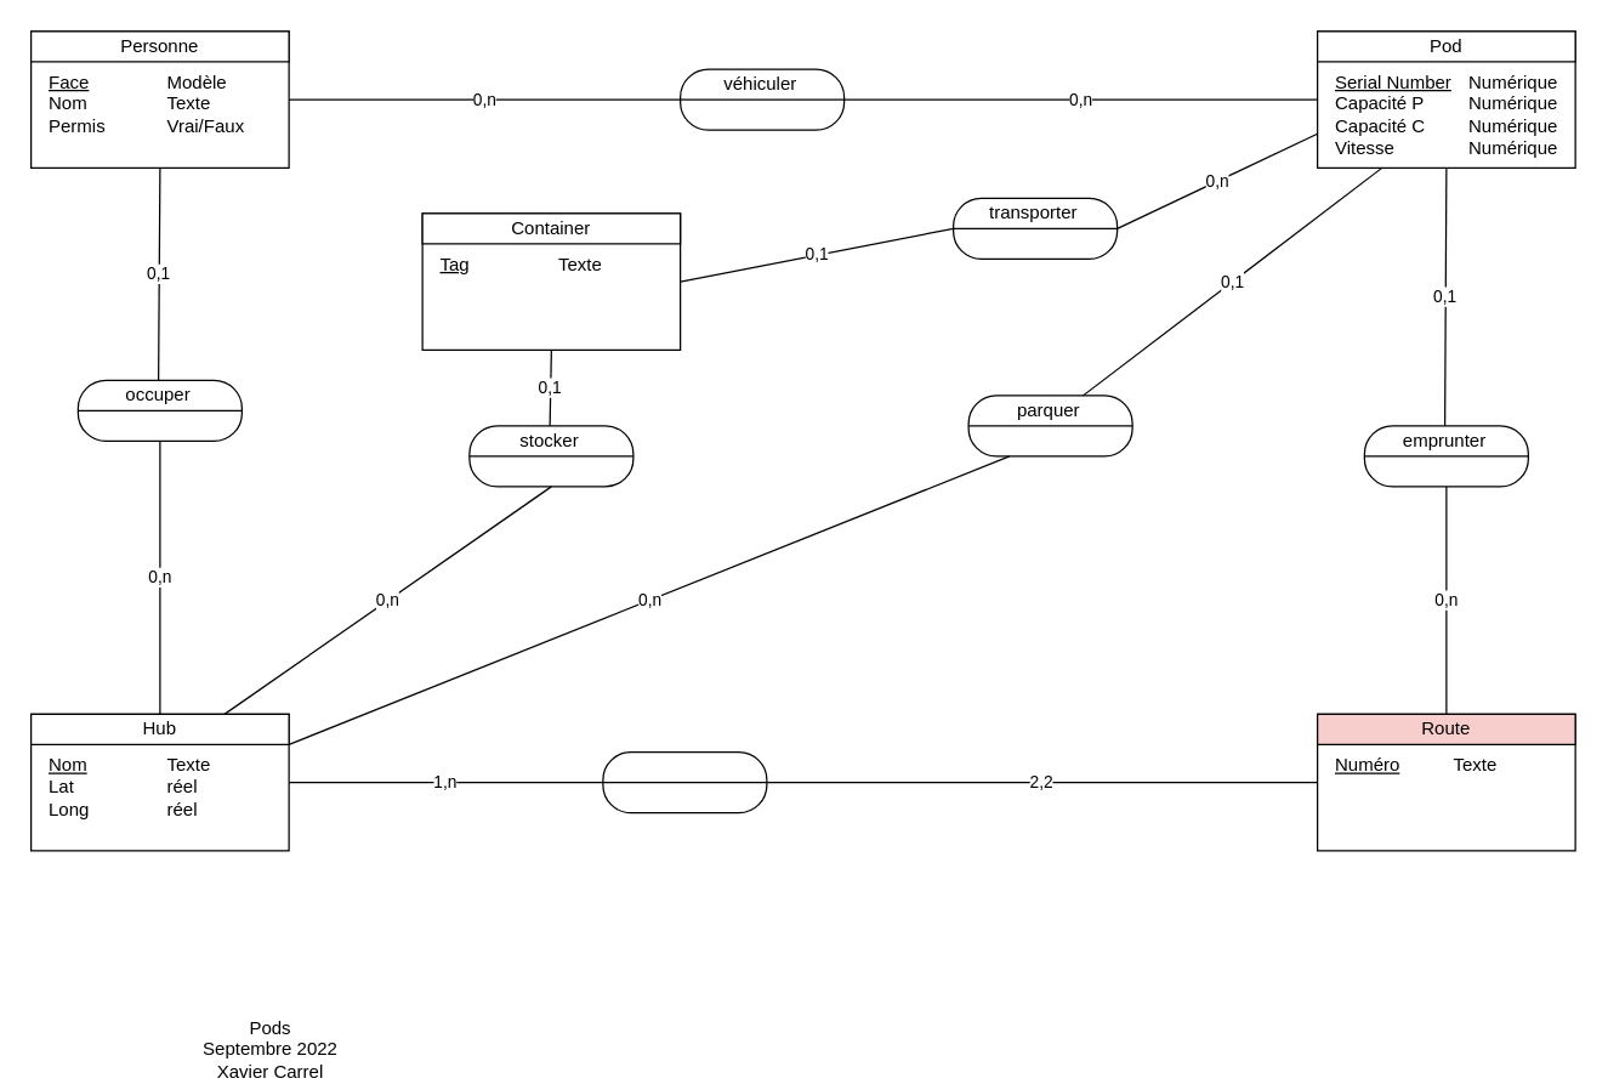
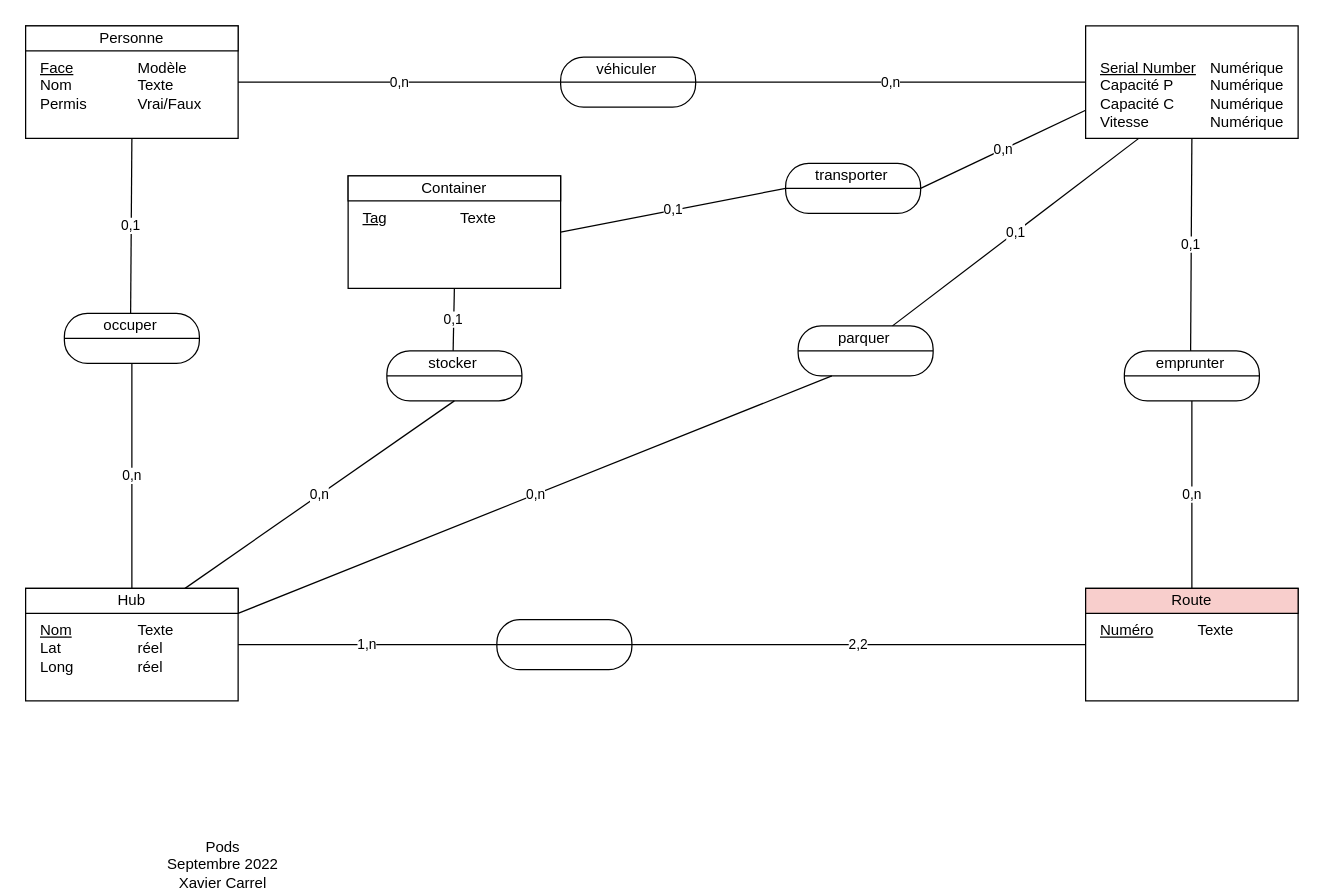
  <mxCell id="0" />
  <mxCell id="1" parent="0" />
  <mxCell id="2" value="0,n" style="edgeStyle=orthogonalEdgeStyle;rounded=0;orthogonalLoop=1;jettySize=auto;html=1;startArrow=none;startFill=0;endArrow=none;endFill=0;entryX=1;entryY=0.5;entryDx=0;entryDy=0;exitX=0;exitY=0.5;exitDx=0;exitDy=0;" parent="1" source="14" target="10" edge="1"><mxGeometry relative="1" as="geometry"><mxPoint x="628" y="85" as="sourcePoint" /><mxPoint x="438" y="110" as="targetPoint" /></mxGeometry></mxCell>
  <mxCell id="3" value="Pods&lt;br&gt;Septembre 2022&lt;br&gt;Xavier Carrel" style="text;html=1;strokeColor=none;fillColor=none;align=center;verticalAlign=middle;whiteSpace=wrap;rounded=0;" parent="1" vertex="1"><mxGeometry x="128" y="690" width="100" as="geometry" /></mxCell>
  <mxCell id="4" value="N" style="group" parent="1" vertex="1" connectable="0"><mxGeometry x="20" y="20" width="170" height="90" as="geometry" /></mxCell>
  <mxCell id="5" value="&lt;div style=&quot;box-sizing: border-box ; width: 100% ; padding: 2px&quot;&gt;&lt;br&gt;&lt;/div&gt;" style="verticalAlign=top;align=center;overflow=fill;html=1;rounded=0;shadow=0;comic=0;labelBackgroundColor=none;strokeColor=#000000;strokeWidth=1;fillColor=#ffffff;fontFamily=Verdana;fontSize=12;fontColor=#000000;" parent="4" vertex="1"><mxGeometry width="170" height="90" as="geometry" /></mxCell>
  <mxCell id="6" value="Personne" style="rounded=0;whiteSpace=wrap;html=1;" parent="4" vertex="1"><mxGeometry width="170" height="20" as="geometry" /></mxCell>
  <mxCell id="7" value="&lt;u&gt;Face&lt;br&gt;&lt;/u&gt;Nom&lt;br&gt;Permis" style="text;html=1;strokeColor=none;fillColor=none;align=left;verticalAlign=top;whiteSpace=wrap;rounded=0;" parent="4" vertex="1"><mxGeometry x="10" y="20" width="70" height="20" as="geometry" /></mxCell>
  <mxCell id="8" value="Modèle&lt;br&gt;Texte&lt;br&gt;Vrai/Faux" style="text;html=1;strokeColor=none;fillColor=none;align=left;verticalAlign=top;whiteSpace=wrap;rounded=0;" parent="4" vertex="1"><mxGeometry x="88" y="20" width="70" height="20" as="geometry" /></mxCell>
  <mxCell id="9" value="véhiculer" style="group" parent="1" vertex="1" connectable="0"><mxGeometry x="448" y="45" width="108" height="40" as="geometry" /></mxCell>
  <mxCell id="10" value="&lt;div style=&quot;box-sizing: border-box ; width: 100% ; padding: 2px&quot;&gt;&lt;br&gt;&lt;/div&gt;" style="verticalAlign=top;align=center;overflow=fill;html=1;rounded=1;shadow=0;comic=0;labelBackgroundColor=none;strokeColor=#000000;strokeWidth=1;fillColor=#ffffff;fontFamily=Verdana;fontSize=12;fontColor=#000000;arcSize=46;" parent="9" vertex="1"><mxGeometry width="108" height="40" as="geometry" /></mxCell>
  <mxCell id="11" value="" style="endArrow=none;html=1;exitX=0;exitY=0.5;exitDx=0;exitDy=0;entryX=1;entryY=0.5;entryDx=0;entryDy=0;" parent="9" source="10" target="10" edge="1"><mxGeometry width="50" height="50" relative="1" as="geometry"><mxPoint x="-280" y="150" as="sourcePoint" /><mxPoint x="128" as="targetPoint" /></mxGeometry></mxCell>
  <mxCell id="12" value="véhiculer" style="text;html=1;strokeColor=none;fillColor=none;align=center;verticalAlign=middle;whiteSpace=wrap;rounded=0;" parent="9" vertex="1"><mxGeometry x="8" width="90" height="20" as="geometry" /></mxCell>
  <mxCell id="13" value="" style="group" parent="1" vertex="1" connectable="0"><mxGeometry x="868" y="20" width="170" height="90" as="geometry" /></mxCell>
  <mxCell id="14" value="&lt;div style=&quot;box-sizing: border-box ; width: 100% ; padding: 2px&quot;&gt;&lt;br&gt;&lt;/div&gt;" style="verticalAlign=top;align=center;overflow=fill;html=1;rounded=0;shadow=0;comic=0;labelBackgroundColor=none;strokeColor=#000000;strokeWidth=1;fillColor=#ffffff;fontFamily=Verdana;fontSize=12;fontColor=#000000;" parent="13" vertex="1"><mxGeometry width="170" height="90" as="geometry" /></mxCell>
- <mxCell id="15" value="Pod" style="rounded=0;whiteSpace=wrap;html=1;" parent="13" vertex="1"><mxGeometry width="170" height="20" as="geometry" /></mxCell>
  <mxCell id="16" value="&lt;u&gt;Serial Number&lt;/u&gt;&lt;br&gt;Capacité P&lt;br&gt;Capacité C&lt;br&gt;Vitesse" style="text;html=1;strokeColor=none;fillColor=none;align=left;verticalAlign=top;whiteSpace=wrap;rounded=0;" parent="13" vertex="1"><mxGeometry x="10" y="20" width="80" height="20" as="geometry" /></mxCell>
  <mxCell id="17" value="Numérique&lt;br&gt;Numérique&lt;br&gt;Numérique&lt;br&gt;Numérique" style="text;html=1;strokeColor=none;fillColor=none;align=left;verticalAlign=top;whiteSpace=wrap;rounded=0;" parent="13" vertex="1"><mxGeometry x="98" y="20" width="70" height="20" as="geometry" /></mxCell>
  <mxCell id="18" value="" style="group" parent="1" vertex="1" connectable="0"><mxGeometry x="20" y="470" width="170" height="90" as="geometry" /></mxCell>
  <mxCell id="19" value="&lt;div style=&quot;box-sizing: border-box ; width: 100% ; padding: 2px&quot;&gt;&lt;br&gt;&lt;/div&gt;" style="verticalAlign=top;align=center;overflow=fill;html=1;rounded=0;shadow=0;comic=0;labelBackgroundColor=none;strokeColor=#000000;strokeWidth=1;fillColor=#ffffff;fontFamily=Verdana;fontSize=12;fontColor=#000000;" parent="18" vertex="1"><mxGeometry width="170" height="90" as="geometry" /></mxCell>
  <mxCell id="20" value="Hub" style="rounded=0;whiteSpace=wrap;html=1;" parent="18" vertex="1"><mxGeometry width="170" height="20" as="geometry" /></mxCell>
  <mxCell id="21" value="&lt;u&gt;Nom&lt;/u&gt;&lt;br&gt;Lat&lt;br&gt;Long" style="text;html=1;strokeColor=none;fillColor=none;align=left;verticalAlign=top;whiteSpace=wrap;rounded=0;" parent="18" vertex="1"><mxGeometry x="10" y="20" width="70" height="20" as="geometry" /></mxCell>
  <mxCell id="22" value="Texte&lt;br&gt;réel&lt;br&gt;réel" style="text;html=1;strokeColor=none;fillColor=none;align=left;verticalAlign=top;whiteSpace=wrap;rounded=0;" parent="18" vertex="1"><mxGeometry x="88" y="20" width="70" height="20" as="geometry" /></mxCell>
  <mxCell id="23" value="" style="group" parent="1" vertex="1" connectable="0"><mxGeometry x="868" y="470" width="170" height="90" as="geometry" /></mxCell>
  <mxCell id="24" value="&lt;div style=&quot;box-sizing: border-box ; width: 100% ; padding: 2px&quot;&gt;&lt;br&gt;&lt;/div&gt;" style="verticalAlign=top;align=center;overflow=fill;html=1;rounded=0;shadow=0;comic=0;labelBackgroundColor=none;strokeColor=#000000;strokeWidth=1;fillColor=#ffffff;fontFamily=Verdana;fontSize=12;fontColor=#000000;" parent="23" vertex="1"><mxGeometry width="170" height="90" as="geometry" /></mxCell>
  <mxCell id="25" value="Route" style="rounded=0;whiteSpace=wrap;html=1;fillColor=#f8cecc;" parent="23" vertex="1"><mxGeometry width="170" height="20" as="geometry" /></mxCell>
  <mxCell id="26" value="&lt;u&gt;Numéro&lt;/u&gt;" style="text;html=1;strokeColor=none;fillColor=none;align=left;verticalAlign=top;whiteSpace=wrap;rounded=0;" parent="23" vertex="1"><mxGeometry x="10" y="20" width="70" height="20" as="geometry" /></mxCell>
  <mxCell id="27" value="Texte" style="text;html=1;strokeColor=none;fillColor=none;align=left;verticalAlign=top;whiteSpace=wrap;rounded=0;" parent="23" vertex="1"><mxGeometry x="88" y="20" width="70" height="20" as="geometry" /></mxCell>
  <mxCell id="28" value="" style="group" parent="1" vertex="1" connectable="0"><mxGeometry x="278" y="140" width="170" height="90" as="geometry" /></mxCell>
  <mxCell id="29" value="&lt;div style=&quot;box-sizing: border-box ; width: 100% ; padding: 2px&quot;&gt;&lt;br&gt;&lt;/div&gt;" style="verticalAlign=top;align=center;overflow=fill;html=1;rounded=0;shadow=0;comic=0;labelBackgroundColor=none;strokeColor=#000000;strokeWidth=1;fillColor=#ffffff;fontFamily=Verdana;fontSize=12;fontColor=#000000;" parent="28" vertex="1"><mxGeometry width="170" height="90" as="geometry" /></mxCell>
  <mxCell id="30" value="Container" style="rounded=0;whiteSpace=wrap;html=1;" parent="28" vertex="1"><mxGeometry width="170" height="20" as="geometry" /></mxCell>
  <mxCell id="31" value="&lt;u&gt;Tag&lt;/u&gt;" style="text;html=1;strokeColor=none;fillColor=none;align=left;verticalAlign=top;whiteSpace=wrap;rounded=0;" parent="28" vertex="1"><mxGeometry x="10" y="20" width="70" height="20" as="geometry" /></mxCell>
  <mxCell id="32" value="Texte" style="text;html=1;strokeColor=none;fillColor=none;align=left;verticalAlign=top;whiteSpace=wrap;rounded=0;" parent="28" vertex="1"><mxGeometry x="88" y="20" width="70" height="20" as="geometry" /></mxCell>
  <mxCell id="33" value="2,2" style="edgeStyle=orthogonalEdgeStyle;rounded=0;orthogonalLoop=1;jettySize=auto;html=1;startArrow=none;startFill=0;endArrow=none;endFill=0;entryX=1;entryY=0.5;entryDx=0;entryDy=0;exitX=0;exitY=0.5;exitDx=0;exitDy=0;" parent="1" source="24" target="35" edge="1"><mxGeometry relative="1" as="geometry"><mxPoint x="757" y="530" as="sourcePoint" /><mxPoint x="567" y="555" as="targetPoint" /></mxGeometry></mxCell>
  <mxCell id="34" value="" style="group" parent="1" vertex="1" connectable="0"><mxGeometry x="397" y="495" width="108" height="40" as="geometry" /></mxCell>
  <mxCell id="35" value="&lt;div style=&quot;box-sizing: border-box ; width: 100% ; padding: 2px&quot;&gt;&lt;br&gt;&lt;/div&gt;" style="verticalAlign=top;align=center;overflow=fill;html=1;rounded=1;shadow=0;comic=0;labelBackgroundColor=none;strokeColor=#000000;strokeWidth=1;fillColor=#ffffff;fontFamily=Verdana;fontSize=12;fontColor=#000000;arcSize=46;" parent="34" vertex="1"><mxGeometry width="108" height="40" as="geometry" /></mxCell>
  <mxCell id="36" value="" style="endArrow=none;html=1;exitX=0;exitY=0.5;exitDx=0;exitDy=0;entryX=1;entryY=0.5;entryDx=0;entryDy=0;" parent="34" source="35" target="35" edge="1"><mxGeometry width="50" height="50" relative="1" as="geometry"><mxPoint x="-280" y="150" as="sourcePoint" /><mxPoint x="128" as="targetPoint" /></mxGeometry></mxCell>
  <mxCell id="37" value="" style="group" parent="1" vertex="1" connectable="0"><mxGeometry x="51" y="250" width="108" height="40" as="geometry" /></mxCell>
  <mxCell id="38" value="&lt;div style=&quot;box-sizing: border-box ; width: 100% ; padding: 2px&quot;&gt;&lt;br&gt;&lt;/div&gt;" style="verticalAlign=top;align=center;overflow=fill;html=1;rounded=1;shadow=0;comic=0;labelBackgroundColor=none;strokeColor=#000000;strokeWidth=1;fillColor=#ffffff;fontFamily=Verdana;fontSize=12;fontColor=#000000;arcSize=46;" parent="37" vertex="1"><mxGeometry width="108" height="40" as="geometry" /></mxCell>
  <mxCell id="39" value="" style="endArrow=none;html=1;exitX=0;exitY=0.5;exitDx=0;exitDy=0;entryX=1;entryY=0.5;entryDx=0;entryDy=0;" parent="37" source="38" target="38" edge="1"><mxGeometry width="50" height="50" relative="1" as="geometry"><mxPoint x="-280" y="150" as="sourcePoint" /><mxPoint x="128" as="targetPoint" /></mxGeometry></mxCell>
  <mxCell id="40" value="occuper" style="text;html=1;strokeColor=none;fillColor=none;align=center;verticalAlign=middle;whiteSpace=wrap;rounded=0;" parent="37" vertex="1"><mxGeometry x="8" width="90" height="20" as="geometry" /></mxCell>
  <mxCell id="41" value="" style="group" vertex="1" connectable="0" parent="1"><mxGeometry x="628" y="130" width="108" height="40" as="geometry" /></mxCell>
  <mxCell id="42" value="&lt;div style=&quot;box-sizing: border-box ; width: 100% ; padding: 2px&quot;&gt;&lt;br&gt;&lt;/div&gt;" style="verticalAlign=top;align=center;overflow=fill;html=1;rounded=1;shadow=0;comic=0;labelBackgroundColor=none;strokeColor=#000000;strokeWidth=1;fillColor=#ffffff;fontFamily=Verdana;fontSize=12;fontColor=#000000;arcSize=46;" vertex="1" parent="41"><mxGeometry width="108" height="40" as="geometry" /></mxCell>
  <mxCell id="43" value="" style="endArrow=none;html=1;exitX=0;exitY=0.5;exitDx=0;exitDy=0;entryX=1;entryY=0.5;entryDx=0;entryDy=0;" edge="1" parent="41" source="42" target="42"><mxGeometry width="50" height="50" relative="1" as="geometry"><mxPoint x="-280" y="150" as="sourcePoint" /><mxPoint x="128" as="targetPoint" /></mxGeometry></mxCell>
  <mxCell id="44" value="transporter" style="text;html=1;strokeColor=none;fillColor=none;align=center;verticalAlign=middle;whiteSpace=wrap;rounded=0;" vertex="1" parent="41"><mxGeometry x="8" width="90" height="20" as="geometry" /></mxCell>
  <mxCell id="45" value="" style="group" vertex="1" connectable="0" parent="1"><mxGeometry x="309" y="280" width="108" height="40" as="geometry" /></mxCell>
  <mxCell id="46" value="&lt;div style=&quot;box-sizing: border-box ; width: 100% ; padding: 2px&quot;&gt;&lt;br&gt;&lt;/div&gt;" style="verticalAlign=top;align=center;overflow=fill;html=1;rounded=1;shadow=0;comic=0;labelBackgroundColor=none;strokeColor=#000000;strokeWidth=1;fillColor=#ffffff;fontFamily=Verdana;fontSize=12;fontColor=#000000;arcSize=46;" vertex="1" parent="45"><mxGeometry width="108" height="40" as="geometry" /></mxCell>
  <mxCell id="47" value="" style="endArrow=none;html=1;exitX=0;exitY=0.5;exitDx=0;exitDy=0;entryX=1;entryY=0.5;entryDx=0;entryDy=0;" edge="1" parent="45" source="46" target="46"><mxGeometry width="50" height="50" relative="1" as="geometry"><mxPoint x="-280" y="150" as="sourcePoint" /><mxPoint x="128" as="targetPoint" /></mxGeometry></mxCell>
  <mxCell id="48" value="stocker" style="text;html=1;strokeColor=none;fillColor=none;align=center;verticalAlign=middle;whiteSpace=wrap;rounded=0;" vertex="1" parent="45"><mxGeometry x="8" width="90" height="20" as="geometry" /></mxCell>
  <mxCell id="49" value="" style="group" vertex="1" connectable="0" parent="1"><mxGeometry x="638" y="260" width="108" height="40" as="geometry" /></mxCell>
  <mxCell id="50" value="&lt;div style=&quot;box-sizing: border-box ; width: 100% ; padding: 2px&quot;&gt;&lt;br&gt;&lt;/div&gt;" style="verticalAlign=top;align=center;overflow=fill;html=1;rounded=1;shadow=0;comic=0;labelBackgroundColor=none;strokeColor=#000000;strokeWidth=1;fillColor=#ffffff;fontFamily=Verdana;fontSize=12;fontColor=#000000;arcSize=46;" vertex="1" parent="49"><mxGeometry width="108" height="40" as="geometry" /></mxCell>
  <mxCell id="51" value="" style="endArrow=none;html=1;exitX=0;exitY=0.5;exitDx=0;exitDy=0;entryX=1;entryY=0.5;entryDx=0;entryDy=0;" edge="1" parent="49" source="50" target="50"><mxGeometry width="50" height="50" relative="1" as="geometry"><mxPoint x="-280" y="150" as="sourcePoint" /><mxPoint x="128" as="targetPoint" /></mxGeometry></mxCell>
  <mxCell id="52" value="parquer" style="text;html=1;strokeColor=none;fillColor=none;align=center;verticalAlign=middle;whiteSpace=wrap;rounded=0;" vertex="1" parent="49"><mxGeometry x="8" width="90" height="20" as="geometry" /></mxCell>
  <mxCell id="53" value="" style="group" vertex="1" connectable="0" parent="1"><mxGeometry x="899" y="280" width="108" height="40" as="geometry" /></mxCell>
  <mxCell id="54" value="&lt;div style=&quot;box-sizing: border-box ; width: 100% ; padding: 2px&quot;&gt;&lt;br&gt;&lt;/div&gt;" style="verticalAlign=top;align=center;overflow=fill;html=1;rounded=1;shadow=0;comic=0;labelBackgroundColor=none;strokeColor=#000000;strokeWidth=1;fillColor=#ffffff;fontFamily=Verdana;fontSize=12;fontColor=#000000;arcSize=46;" vertex="1" parent="53"><mxGeometry width="108" height="40" as="geometry" /></mxCell>
  <mxCell id="55" value="" style="endArrow=none;html=1;exitX=0;exitY=0.5;exitDx=0;exitDy=0;entryX=1;entryY=0.5;entryDx=0;entryDy=0;" edge="1" parent="53" source="54" target="54"><mxGeometry width="50" height="50" relative="1" as="geometry"><mxPoint x="-280" y="150" as="sourcePoint" /><mxPoint x="128" as="targetPoint" /></mxGeometry></mxCell>
  <mxCell id="56" value="emprunter" style="text;html=1;strokeColor=none;fillColor=none;align=center;verticalAlign=middle;whiteSpace=wrap;rounded=0;" vertex="1" parent="53"><mxGeometry x="8" width="90" height="20" as="geometry" /></mxCell>
  <mxCell id="57" value="0,1" style="endArrow=none;html=1;rounded=0;entryX=0.5;entryY=1;entryDx=0;entryDy=0;exitX=0.5;exitY=0;exitDx=0;exitDy=0;" edge="1" parent="1" source="56" target="14"><mxGeometry width="50" height="50" relative="1" as="geometry"><mxPoint x="508" y="370" as="sourcePoint" /><mxPoint x="558" y="320" as="targetPoint" /></mxGeometry></mxCell>
  <mxCell id="58" value="0,1" style="endArrow=none;html=1;rounded=0;entryX=0.5;entryY=1;entryDx=0;entryDy=0;exitX=0.5;exitY=0;exitDx=0;exitDy=0;" edge="1" parent="1" source="40" target="5"><mxGeometry width="50" height="50" relative="1" as="geometry"><mxPoint x="508" y="370" as="sourcePoint" /><mxPoint x="558" y="320" as="targetPoint" /></mxGeometry></mxCell>
  <mxCell id="59" value="0,n" style="endArrow=none;html=1;rounded=0;exitX=0.5;exitY=0;exitDx=0;exitDy=0;entryX=0.5;entryY=1;entryDx=0;entryDy=0;" edge="1" parent="1" source="20" target="38"><mxGeometry width="50" height="50" relative="1" as="geometry"><mxPoint x="508" y="370" as="sourcePoint" /><mxPoint x="558" y="320" as="targetPoint" /></mxGeometry></mxCell>
  <mxCell id="60" value="0,n" style="endArrow=none;html=1;rounded=0;entryX=0.25;entryY=1;entryDx=0;entryDy=0;exitX=1;exitY=1;exitDx=0;exitDy=0;" edge="1" parent="1" source="20" target="50"><mxGeometry width="50" height="50" relative="1" as="geometry"><mxPoint x="508" y="370" as="sourcePoint" /><mxPoint x="558" y="320" as="targetPoint" /><Array as="points" /></mxGeometry></mxCell>
  <mxCell id="61" value="0,1" style="endArrow=none;html=1;rounded=0;entryX=0.25;entryY=1;entryDx=0;entryDy=0;exitX=0.75;exitY=0;exitDx=0;exitDy=0;" edge="1" parent="1" source="52" target="14"><mxGeometry width="50" height="50" relative="1" as="geometry"><mxPoint x="508" y="370" as="sourcePoint" /><mxPoint x="558" y="320" as="targetPoint" /><Array as="points" /></mxGeometry></mxCell>
  <mxCell id="62" value="0,n" style="endArrow=none;html=1;rounded=0;exitX=0.75;exitY=0;exitDx=0;exitDy=0;entryX=0.5;entryY=1;entryDx=0;entryDy=0;" edge="1" parent="1" source="20" target="46"><mxGeometry width="50" height="50" relative="1" as="geometry"><mxPoint x="508" y="370" as="sourcePoint" /><mxPoint x="558" y="320" as="targetPoint" /><Array as="points" /></mxGeometry></mxCell>
  <mxCell id="63" value="0,1" style="endArrow=none;html=1;rounded=0;entryX=0.5;entryY=1;entryDx=0;entryDy=0;exitX=0.5;exitY=0;exitDx=0;exitDy=0;" edge="1" parent="1" source="48" target="29"><mxGeometry width="50" height="50" relative="1" as="geometry"><mxPoint x="508" y="370" as="sourcePoint" /><mxPoint x="558" y="320" as="targetPoint" /></mxGeometry></mxCell>
  <mxCell id="64" value="0,n" style="endArrow=none;html=1;rounded=0;entryX=0;entryY=0.75;entryDx=0;entryDy=0;exitX=1;exitY=0.5;exitDx=0;exitDy=0;" edge="1" parent="1" source="42" target="14"><mxGeometry width="50" height="50" relative="1" as="geometry"><mxPoint x="718" y="220" as="sourcePoint" /><mxPoint x="558" y="320" as="targetPoint" /><Array as="points" /></mxGeometry></mxCell>
  <mxCell id="65" value="0,1" style="endArrow=none;html=1;rounded=0;entryX=0;entryY=0.5;entryDx=0;entryDy=0;exitX=1;exitY=0.5;exitDx=0;exitDy=0;" edge="1" parent="1" source="29" target="42"><mxGeometry width="50" height="50" relative="1" as="geometry"><mxPoint x="508" y="370" as="sourcePoint" /><mxPoint x="558" y="320" as="targetPoint" /></mxGeometry></mxCell>
  <mxCell id="66" value="0,n" style="endArrow=none;html=1;rounded=0;exitX=0.5;exitY=0;exitDx=0;exitDy=0;entryX=0.5;entryY=1;entryDx=0;entryDy=0;" edge="1" parent="1" source="25" target="54"><mxGeometry width="50" height="50" relative="1" as="geometry"><mxPoint x="508" y="370" as="sourcePoint" /><mxPoint x="558" y="320" as="targetPoint" /></mxGeometry></mxCell>
  <mxCell id="67" value="0,n" style="edgeStyle=orthogonalEdgeStyle;rounded=0;orthogonalLoop=1;jettySize=auto;html=1;startArrow=none;startFill=0;endArrow=none;endFill=0;entryX=1;entryY=0.5;entryDx=0;entryDy=0;exitX=0;exitY=0.5;exitDx=0;exitDy=0;" edge="1" parent="1" source="10" target="5"><mxGeometry relative="1" as="geometry"><mxPoint x="878" y="75" as="sourcePoint" /><mxPoint x="566" y="75" as="targetPoint" /></mxGeometry></mxCell>
  <mxCell id="68" value="1,n" style="edgeStyle=orthogonalEdgeStyle;rounded=0;orthogonalLoop=1;jettySize=auto;html=1;startArrow=none;startFill=0;endArrow=none;endFill=0;entryX=1;entryY=0.5;entryDx=0;entryDy=0;exitX=0;exitY=0.5;exitDx=0;exitDy=0;" edge="1" parent="1" source="35" target="19"><mxGeometry relative="1" as="geometry"><mxPoint x="888" y="85" as="sourcePoint" /><mxPoint x="576" y="85" as="targetPoint" /></mxGeometry></mxCell>
